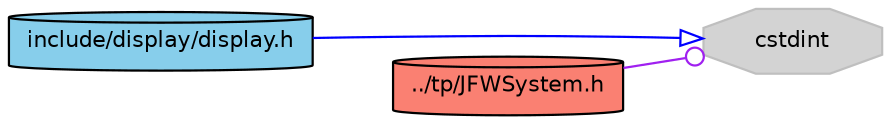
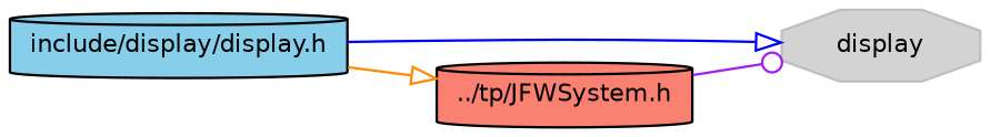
  digraph {
    rankdir=LR
    node [color=black fontname=Helvetica fontsize=10 shape=cylinder style=filled]
    edge [arrowhead=onormal fontname=Helvetica fontsize=10 labelfontname=Helvetica labelfontsize=10 style=solid]
    n1 [fillcolor=skyblue fontcolor=black height=0.2 label="include/display/display.h" width=0.4]
-   n2 [color=grey75 fillcolor=lightgrey height=0.2 label=cstdint shape=octagon width=0.4]
+   n2 [color=grey75 fillcolor=lightgrey height=0.2 label=display shape=octagon width=0.4]
    n3 [fillcolor=salmon height=0.2 label="../tp/JFWSystem.h" width=0.4]
    n1 -> n2 [color=blue]
+   n1 -> n3 [color=darkorange]
    n3 -> n2 [arrowhead=odot color=purple]
  }
